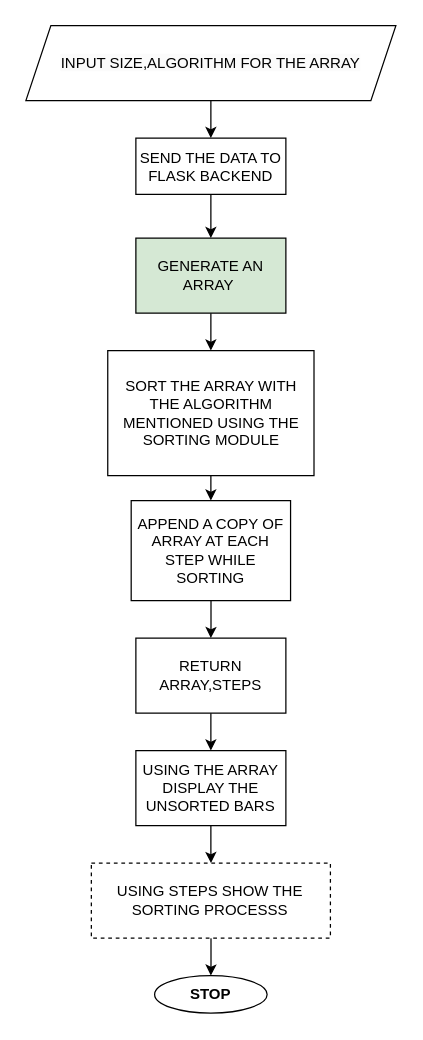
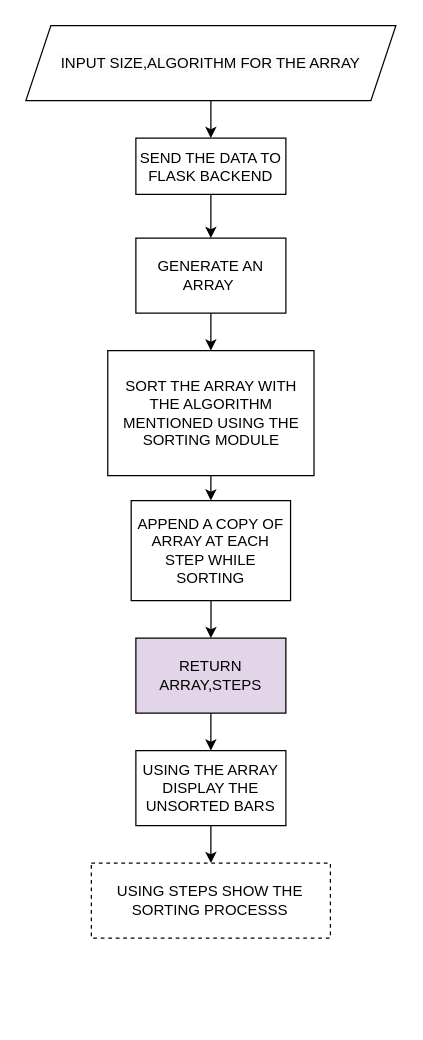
  <mxCell id="0" />
  <mxCell id="1" parent="0" />
  <mxCell id="2" style="edgeStyle=orthogonalEdgeStyle;rounded=0;orthogonalLoop=1;jettySize=auto;html=1;" edge="1" parent="1" source="3" target="5"><mxGeometry relative="1" as="geometry"><mxPoint x="167" y="120" as="targetPoint" /></mxGeometry></mxCell>
  <mxCell id="3" value="&lt;br&gt;&lt;span style=&quot;color: rgb(0, 0, 0); font-family: Helvetica; font-size: 12px; font-style: normal; font-variant-ligatures: normal; font-variant-caps: normal; font-weight: 400; letter-spacing: normal; orphans: 2; text-align: center; text-indent: 0px; text-transform: none; white-space: normal; widows: 2; word-spacing: 0px; -webkit-text-stroke-width: 0px; background-color: rgb(251, 251, 251); text-decoration-thickness: initial; text-decoration-style: initial; text-decoration-color: initial; display: inline !important; float: none;&quot;&gt;INPUT SIZE,ALGORITHM FOR THE ARRAY&lt;/span&gt;&lt;div&gt;&lt;br&gt;&lt;/div&gt;" style="shape=parallelogram;perimeter=parallelogramPerimeter;whiteSpace=wrap;html=1;fixedSize=1;" vertex="1" parent="1"><mxGeometry x="20" y="20" width="296" height="60" as="geometry" /></mxCell>
  <mxCell id="4" value="" style="edgeStyle=orthogonalEdgeStyle;rounded=0;orthogonalLoop=1;jettySize=auto;html=1;" edge="1" parent="1" source="5" target="7"><mxGeometry relative="1" as="geometry" /></mxCell>
  <mxCell id="5" value="SEND THE DATA TO FLASK BACKEND" style="rounded=0;whiteSpace=wrap;html=1;" vertex="1" parent="1"><mxGeometry x="108" y="110" width="120" height="45" as="geometry" /></mxCell>
  <mxCell id="6" value="" style="edgeStyle=orthogonalEdgeStyle;rounded=0;orthogonalLoop=1;jettySize=auto;html=1;" edge="1" parent="1" source="7" target="9"><mxGeometry relative="1" as="geometry" /></mxCell>
- <mxCell id="7" value="GENERATE AN ARRAY&amp;nbsp;" style="rounded=0;whiteSpace=wrap;html=1;fillColor=#d5e8d4;" vertex="1" parent="1"><mxGeometry x="108" y="190" width="120" height="60" as="geometry" /></mxCell>
+ <mxCell id="7" value="GENERATE AN ARRAY&amp;nbsp;" style="rounded=0;whiteSpace=wrap;html=1;" vertex="1" parent="1"><mxGeometry x="108" y="190" width="120" height="60" as="geometry" /></mxCell>
  <mxCell id="8" value="" style="edgeStyle=orthogonalEdgeStyle;rounded=0;orthogonalLoop=1;jettySize=auto;html=1;" edge="1" parent="1" source="9" target="11"><mxGeometry relative="1" as="geometry" /></mxCell>
  <mxCell id="9" value="SORT THE ARRAY WITH THE ALGORITHM MENTIONED USING THE SORTING MODULE" style="rounded=0;whiteSpace=wrap;html=1;" vertex="1" parent="1"><mxGeometry x="85.5" y="280" width="165" height="100" as="geometry" /></mxCell>
  <mxCell id="10" value="" style="edgeStyle=orthogonalEdgeStyle;rounded=0;orthogonalLoop=1;jettySize=auto;html=1;" edge="1" parent="1" source="11" target="13"><mxGeometry relative="1" as="geometry" /></mxCell>
  <mxCell id="11" value="APPEND A COPY OF ARRAY AT EACH STEP WHILE SORTING" style="rounded=0;whiteSpace=wrap;html=1;" vertex="1" parent="1"><mxGeometry x="104.25" y="400" width="127.5" height="80" as="geometry" /></mxCell>
  <mxCell id="12" value="" style="edgeStyle=orthogonalEdgeStyle;rounded=0;orthogonalLoop=1;jettySize=auto;html=1;" edge="1" parent="1" source="13" target="15"><mxGeometry relative="1" as="geometry" /></mxCell>
- <mxCell id="13" value="RETURN ARRAY,STEPS" style="rounded=0;whiteSpace=wrap;html=1;" vertex="1" parent="1"><mxGeometry x="108" y="510" width="120" height="60" as="geometry" /></mxCell>
+ <mxCell id="13" value="RETURN ARRAY,STEPS" style="rounded=0;whiteSpace=wrap;html=1;fillColor=#e1d5e7;" vertex="1" parent="1"><mxGeometry x="108" y="510" width="120" height="60" as="geometry" /></mxCell>
  <mxCell id="14" value="" style="edgeStyle=orthogonalEdgeStyle;rounded=0;orthogonalLoop=1;jettySize=auto;html=1;" edge="1" parent="1" source="15" target="17"><mxGeometry relative="1" as="geometry" /></mxCell>
  <mxCell id="15" value="USING THE ARRAY&lt;div&gt;DISPLAY THE UNSORTED BARS&lt;/div&gt;" style="rounded=0;whiteSpace=wrap;html=1;" vertex="1" parent="1"><mxGeometry x="108" y="600" width="120" height="60" as="geometry" /></mxCell>
- <mxCell id="16" value="" style="edgeStyle=orthogonalEdgeStyle;rounded=0;orthogonalLoop=1;jettySize=auto;html=1;" edge="1" parent="1" source="17" target="18"><mxGeometry relative="1" as="geometry" /></mxCell>
  <mxCell id="17" value="USING STEPS SHOW THE SORTING PROCESSS" style="rounded=0;whiteSpace=wrap;html=1;dashed=1;" vertex="1" parent="1"><mxGeometry x="72.38" y="690" width="191.25" height="60" as="geometry" /></mxCell>
- <mxCell id="18" value="&lt;b&gt;STOP&lt;/b&gt;" style="ellipse;whiteSpace=wrap;html=1;" vertex="1" parent="1"><mxGeometry x="123" y="780" width="90" height="30" as="geometry" /></mxCell>
